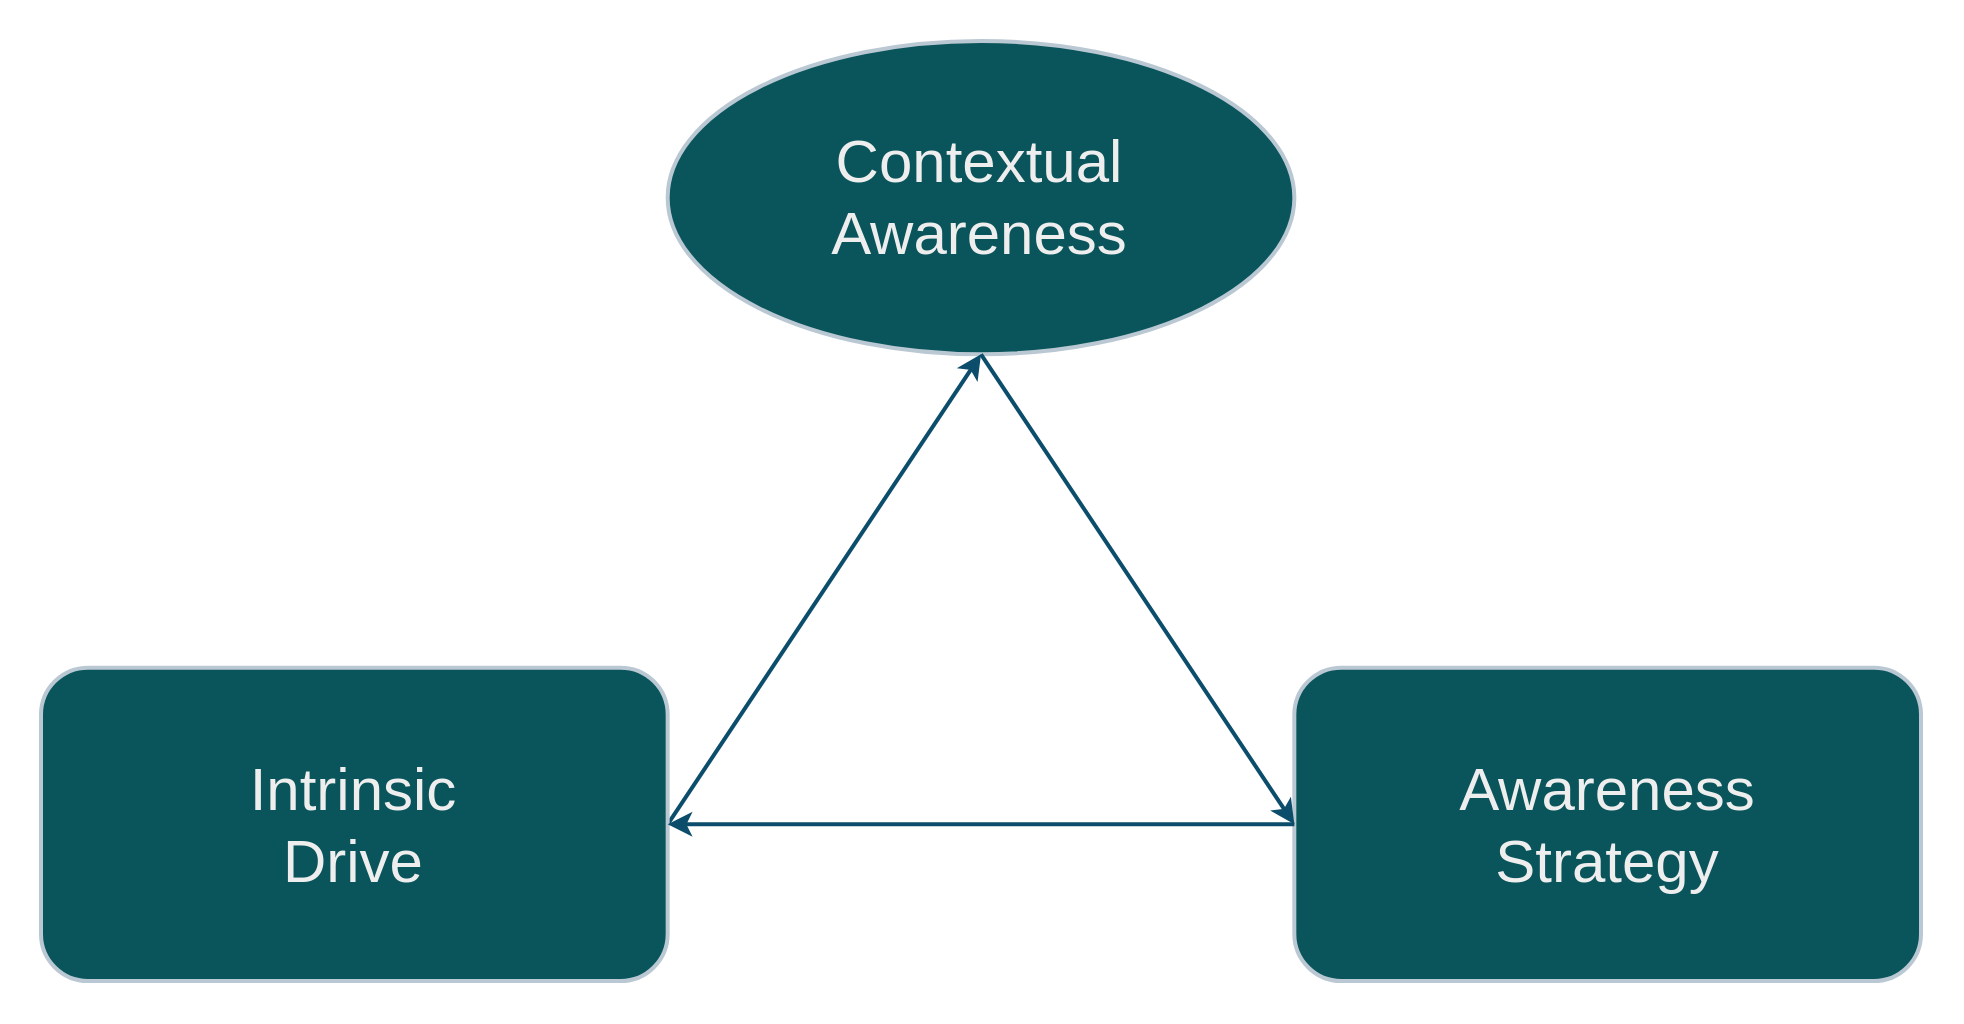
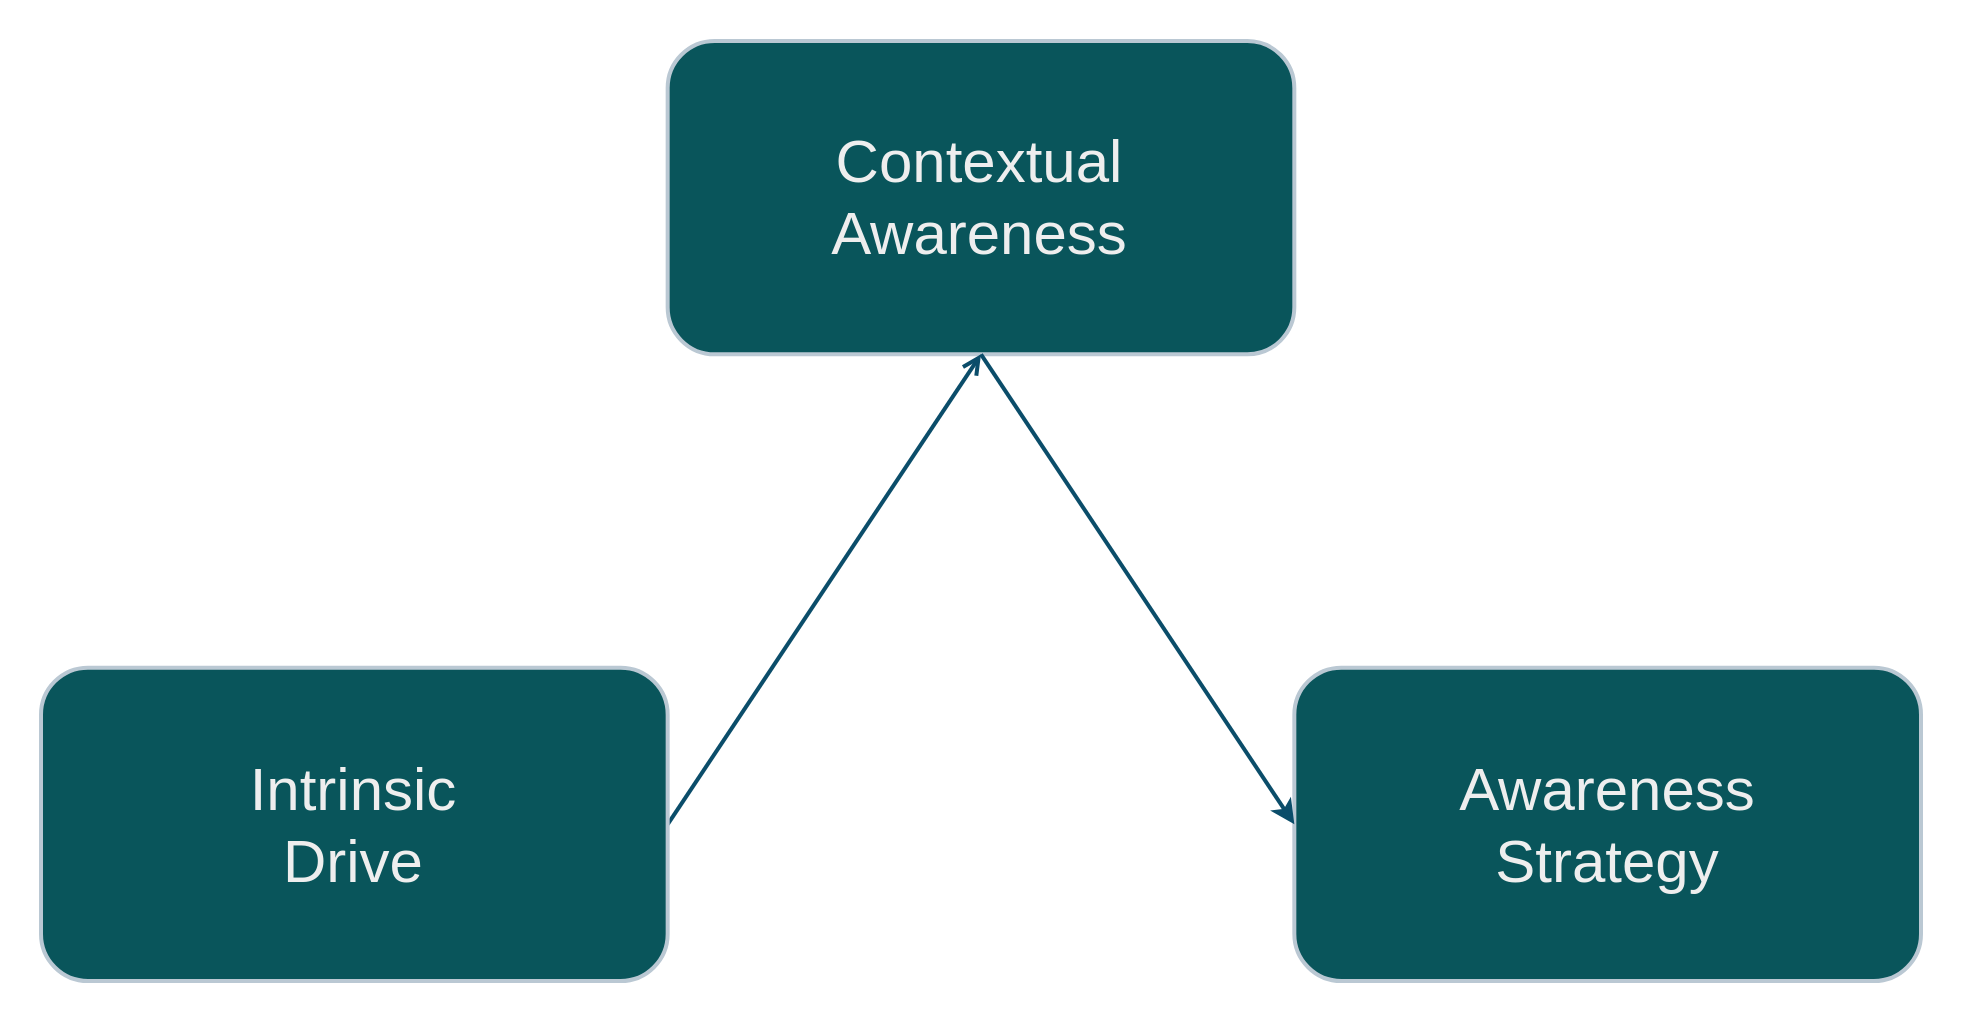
  <mxCell id="0" />
  <mxCell id="1" parent="0" />
  <mxCell id="2" value="" style="group" parent="1" vertex="1" connectable="0"><mxGeometry x="20" y="20" width="940" height="470" as="geometry" /></mxCell>
- <mxCell id="3" value="&lt;font&gt;&lt;span style=&quot;font-size: 30px&quot;&gt;Contextual&lt;br&gt;Awareness&lt;/span&gt;&lt;/font&gt;" style="ellipse;whiteSpace=wrap;html=1;fillColor=#09555B;strokeColor=#BAC8D3;fontColor=#EEEEEE;strokeWidth=2;" parent="2" vertex="1"><mxGeometry x="313.333" width="313.333" height="156.667" as="geometry" /></mxCell>
+ <mxCell id="3" value="&lt;font&gt;&lt;span style=&quot;font-size: 30px&quot;&gt;Contextual&lt;br&gt;Awareness&lt;/span&gt;&lt;/font&gt;" style="whiteSpace=wrap;html=1;rounded=1;fillColor=#09555B;strokeColor=#BAC8D3;fontColor=#EEEEEE;strokeWidth=2;" parent="2" vertex="1"><mxGeometry x="313.333" width="313.333" height="156.667" as="geometry" /></mxCell>
  <mxCell id="4" value="&lt;font style=&quot;font-size: 30px&quot;&gt;Awareness&lt;br&gt;Strategy&lt;/font&gt;" style="whiteSpace=wrap;html=1;rounded=1;fillColor=#09555B;strokeColor=#BAC8D3;fontColor=#EEEEEE;strokeWidth=2;" parent="2" vertex="1"><mxGeometry x="626.667" y="313.333" width="313.333" height="156.667" as="geometry" /></mxCell>
  <mxCell id="5" style="edgeStyle=none;orthogonalLoop=1;jettySize=auto;html=1;exitX=0.5;exitY=1;exitDx=0;exitDy=0;entryX=0;entryY=0.5;entryDx=0;entryDy=0;strokeColor=#0B4D6A;strokeWidth=2;" parent="2" source="3" target="4" edge="1"><mxGeometry relative="1" as="geometry" /></mxCell>
- <mxCell id="6" style="orthogonalLoop=1;jettySize=auto;html=1;exitX=1;exitY=0.5;exitDx=0;exitDy=0;entryX=0.5;entryY=1;entryDx=0;entryDy=0;strokeColor=#0B4D6A;strokeWidth=2;" parent="2" source="7" target="3" edge="1"><mxGeometry relative="1" as="geometry" /></mxCell>
+ <mxCell id="6" style="orthogonalLoop=1;jettySize=auto;html=1;exitX=1;exitY=0.5;exitDx=0;exitDy=0;entryX=0.5;entryY=1;entryDx=0;entryDy=0;strokeColor=#0B4D6A;strokeWidth=2;endArrow=open;" parent="2" source="7" target="3" edge="1"><mxGeometry relative="1" as="geometry" /></mxCell>
  <mxCell id="7" value="&lt;font style=&quot;font-size: 30px&quot;&gt;Intrinsic&lt;br&gt;Drive&lt;/font&gt;" style="whiteSpace=wrap;html=1;rounded=1;fillColor=#09555B;strokeColor=#BAC8D3;fontColor=#EEEEEE;strokeWidth=2;" parent="2" vertex="1"><mxGeometry y="313.333" width="313.333" height="156.667" as="geometry" /></mxCell>
- <mxCell id="8" style="orthogonalLoop=1;jettySize=auto;html=1;exitX=0;exitY=0.5;exitDx=0;exitDy=0;entryX=1;entryY=0.5;entryDx=0;entryDy=0;strokeColor=#0B4D6A;strokeWidth=2;" parent="2" source="4" target="7" edge="1"><mxGeometry relative="1" as="geometry" /></mxCell>
